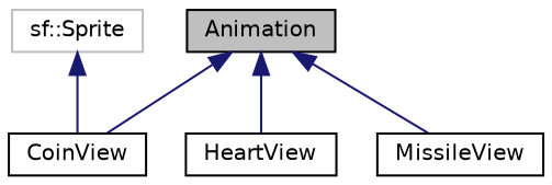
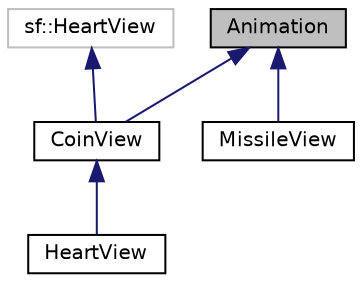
  digraph {
    node [color=black fillcolor=white fontname=Helvetica fontsize=10 shape=record style=filled]
    edge [color=midnightblue dir=back fontname=Helvetica fontsize=10 labelfontname=Helvetica labelfontsize=10 style=solid]
    n1 [fillcolor=grey75 fontcolor=black height=0.2 label=Animation width=0.4]
    n2 [height=0.2 label=CoinView width=0.4]
    n3 [height=0.2 label=HeartView width=0.4]
    n4 [height=0.2 label=MissileView width=0.4]
-   n5 [color=grey75 height=0.2 label="sf::Sprite" width=0.4]
+   n5 [color=grey75 height=0.2 label="sf::HeartView" width=0.4]
    n1 -> n2
-   n1 -> n3
+   n2 -> n3
    n1 -> n4
    n5 -> n2
  }
